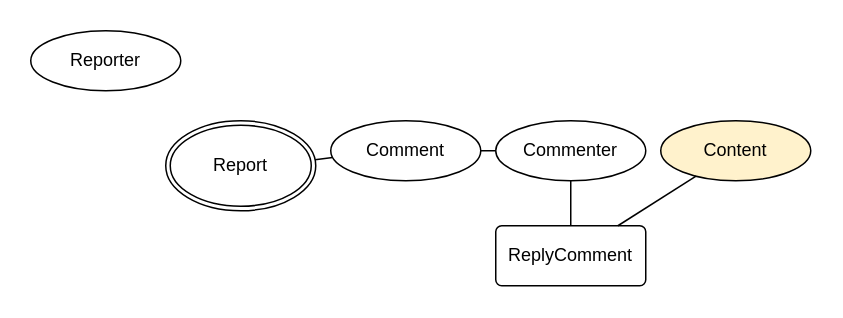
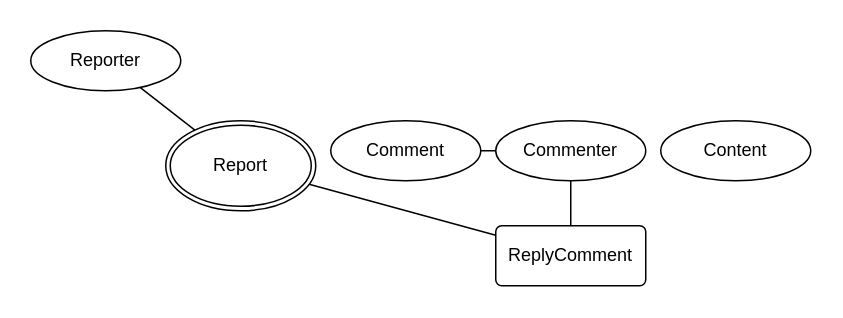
  <mxCell id="0" />
  <mxCell id="1" parent="0" />
  <mxCell id="2" value="ReplyComment" style="rounded=1;arcSize=10;whiteSpace=wrap;html=1;align=center;" parent="1" vertex="1"><mxGeometry x="330" y="150" width="100" height="40" as="geometry" /></mxCell>
  <mxCell id="3" value="Comment" style="ellipse;whiteSpace=wrap;html=1;align=center;" parent="1" vertex="1"><mxGeometry x="220" y="80" width="100" height="40" as="geometry" /></mxCell>
  <mxCell id="4" value="" style="endArrow=none;html=1;rounded=0;" parent="1" source="3" target="5" edge="1"><mxGeometry relative="1" as="geometry"><mxPoint x="290" y="230" as="sourcePoint" /><mxPoint x="450" y="230" as="targetPoint" /></mxGeometry></mxCell>
  <mxCell id="5" value="Commenter" style="ellipse;whiteSpace=wrap;html=1;align=center;" parent="1" vertex="1"><mxGeometry x="330" y="80" width="100" height="40" as="geometry" /></mxCell>
  <mxCell id="6" value="" style="endArrow=none;html=1;rounded=0;" parent="1" source="5" target="2" edge="1"><mxGeometry relative="1" as="geometry"><mxPoint x="310" y="270" as="sourcePoint" /><mxPoint x="470" y="270" as="targetPoint" /></mxGeometry></mxCell>
- <mxCell id="7" value="Content" style="ellipse;whiteSpace=wrap;html=1;align=center;fillColor=#fff2cc;" parent="1" vertex="1"><mxGeometry x="440" y="80" width="100" height="40" as="geometry" /></mxCell>
+ <mxCell id="7" value="Content" style="ellipse;whiteSpace=wrap;html=1;align=center;" parent="1" vertex="1"><mxGeometry x="440" y="80" width="100" height="40" as="geometry" /></mxCell>
  <mxCell id="8" value="Report" style="ellipse;shape=doubleEllipse;margin=3;whiteSpace=wrap;html=1;align=center;" parent="1" vertex="1"><mxGeometry x="110" y="80" width="100" height="60" as="geometry" /></mxCell>
- <mxCell id="10" value="" style="endArrow=none;html=1;rounded=0;" parent="1" source="7" target="2" edge="1"><mxGeometry relative="1" as="geometry"><mxPoint x="209" y="122" as="sourcePoint" /><mxPoint x="340" y="164" as="targetPoint" /></mxGeometry></mxCell>
+ <mxCell id="9" value="" style="endArrow=none;html=1;rounded=0;" parent="1" source="8" target="2" edge="1"><mxGeometry relative="1" as="geometry"><mxPoint x="320" y="220" as="sourcePoint" /><mxPoint x="480" y="220" as="targetPoint" /></mxGeometry></mxCell>
  <mxCell id="11" value="Reporter" style="ellipse;whiteSpace=wrap;html=1;align=center;" vertex="1" parent="1"><mxGeometry x="20" y="20" width="100" height="40" as="geometry" /></mxCell>
- <mxCell id="12" value="" style="endArrow=none;html=1;rounded=0;" edge="1" parent="1" source="8" target="3"><mxGeometry width="50" height="50" relative="1" as="geometry"><mxPoint x="20" y="150" as="sourcePoint" /><mxPoint x="70" y="100" as="targetPoint" /></mxGeometry></mxCell>
+ <mxCell id="12" value="" style="endArrow=none;html=1;rounded=0;" edge="1" parent="1" source="8" target="11"><mxGeometry width="50" height="50" relative="1" as="geometry"><mxPoint x="20" y="150" as="sourcePoint" /><mxPoint x="70" y="100" as="targetPoint" /></mxGeometry></mxCell>
